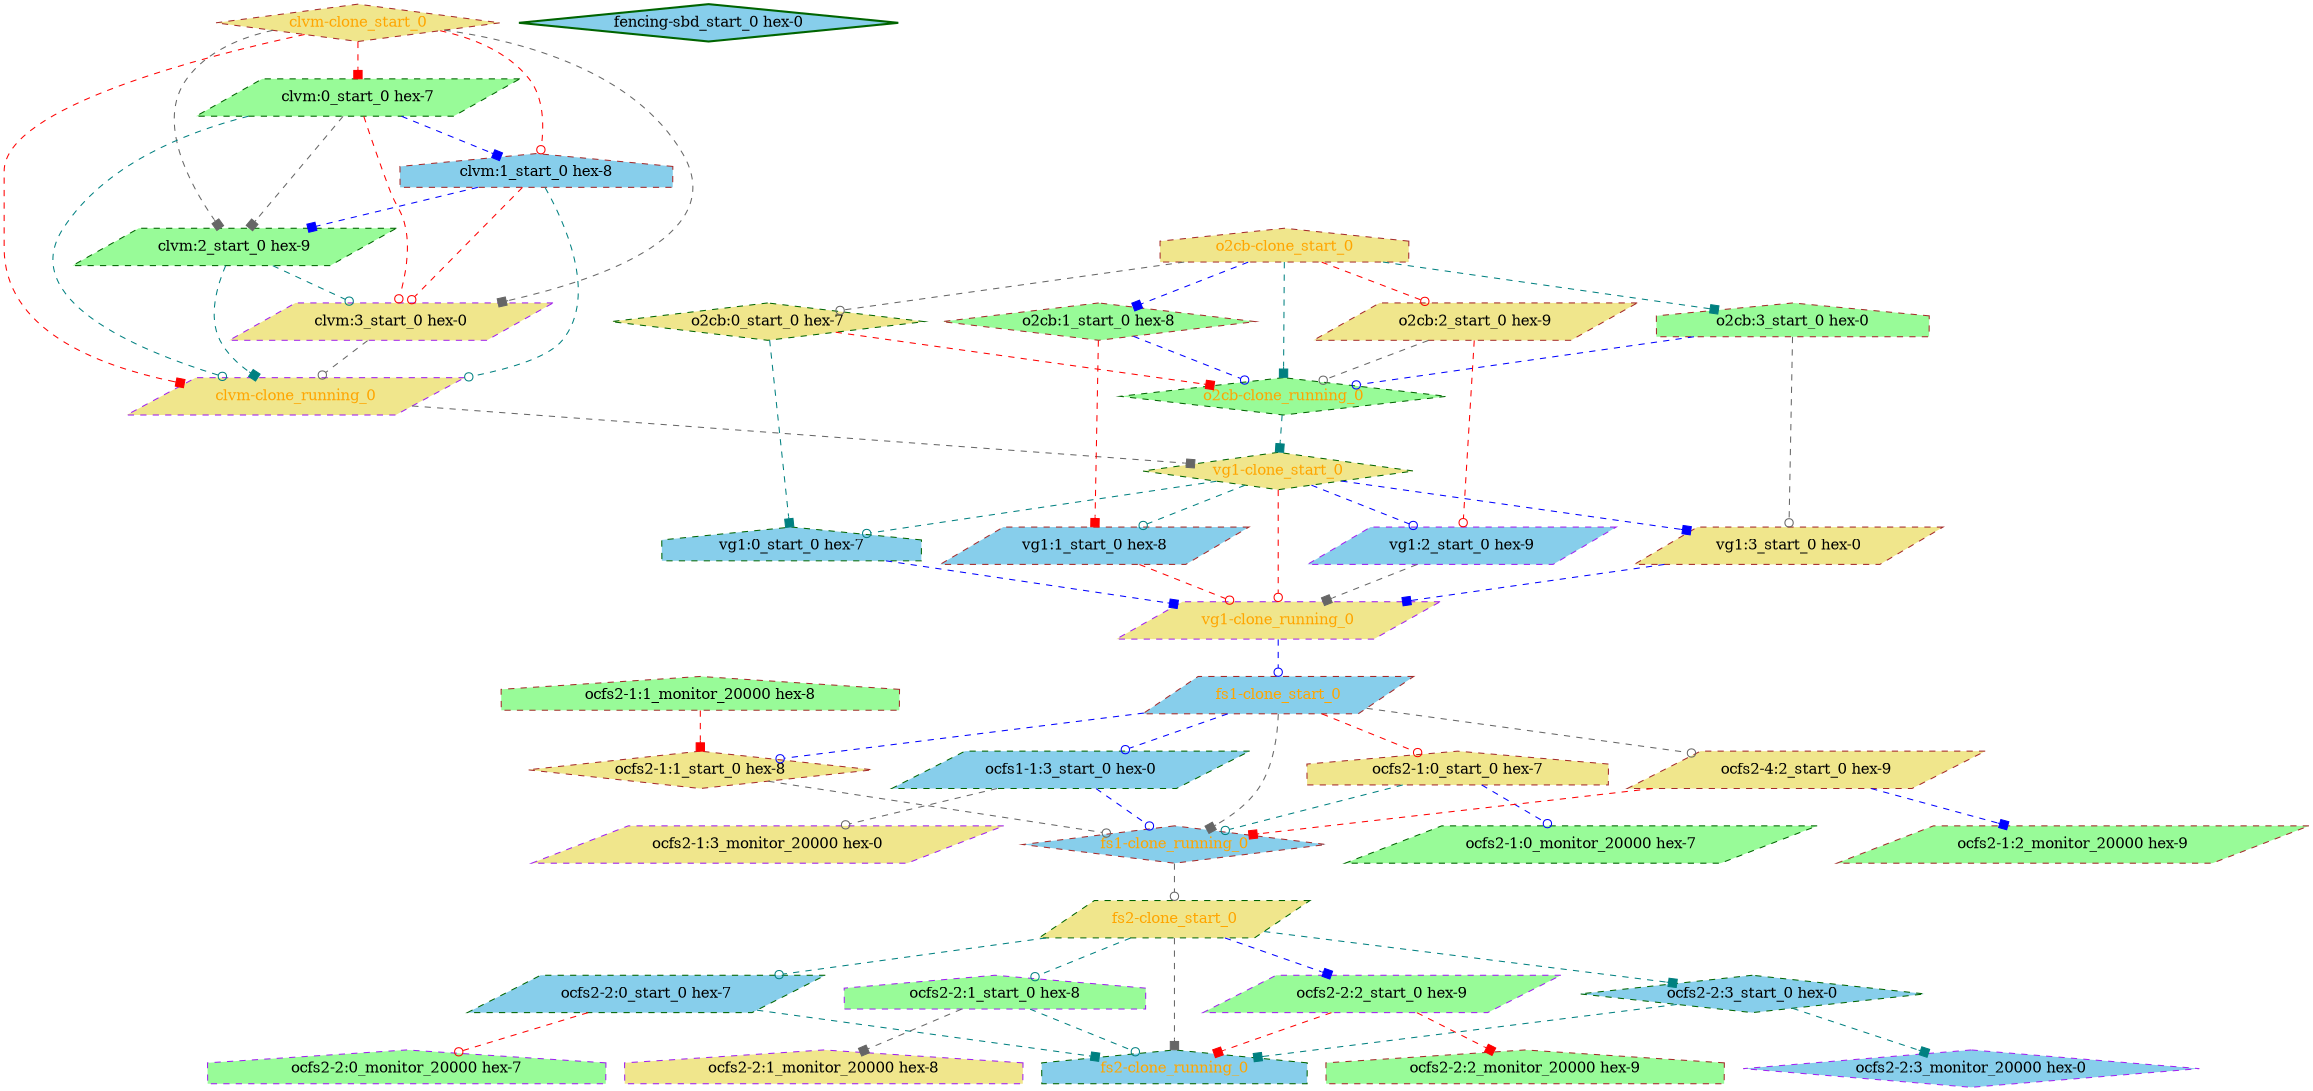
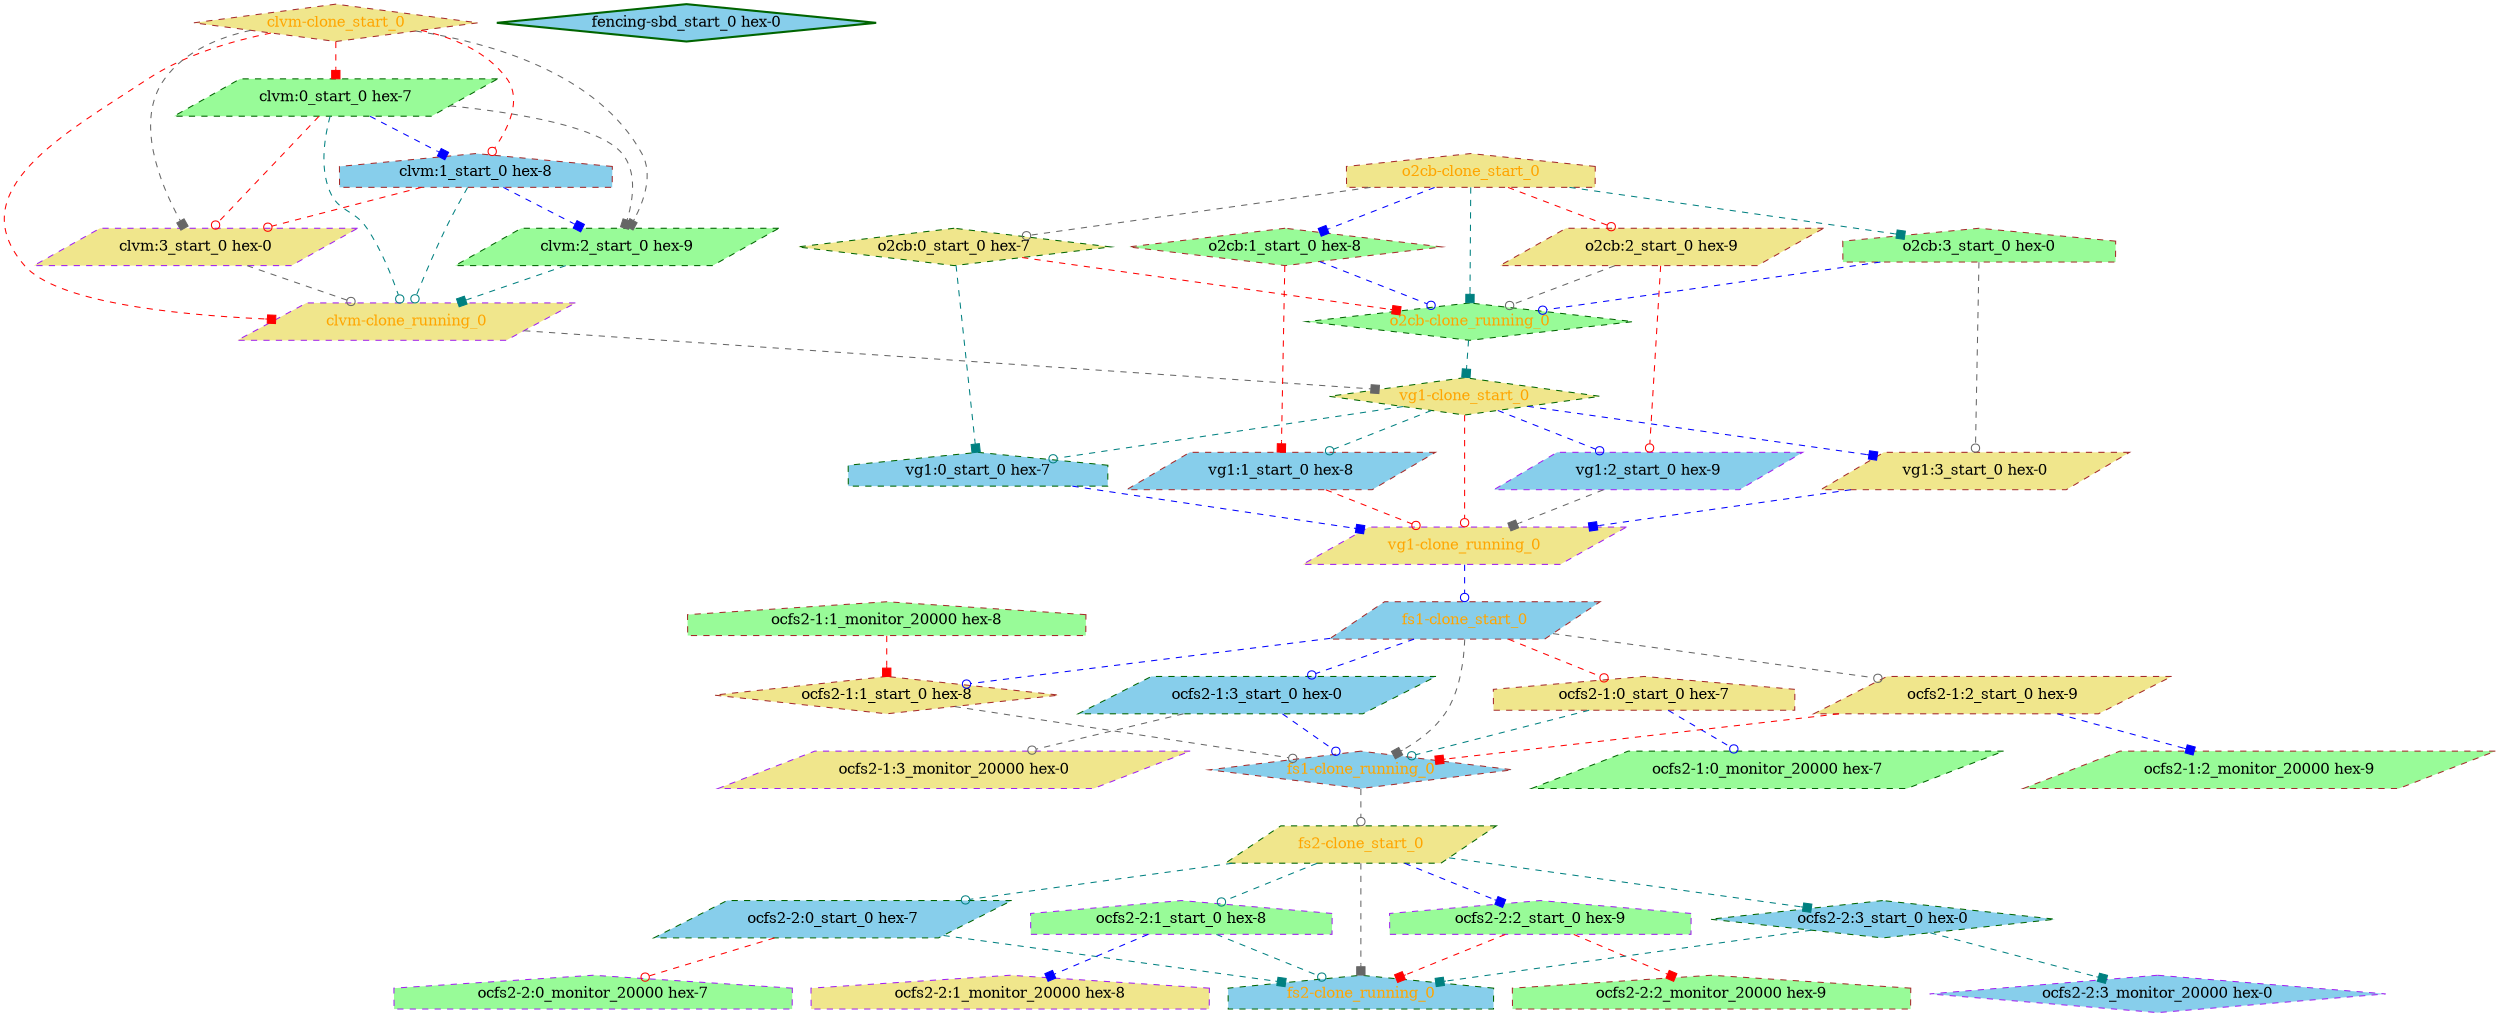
  digraph {
    node [color=brown fillcolor=khaki fontcolor=black shape=parallelogram style="dashed,filled"]
    edge [arrowhead=odot color=teal style=dashed]
    "clvm-clone_running_0" [color=purple fontcolor=orange]
    "vg1-clone_start_0" [color=darkgreen fontcolor=orange shape=diamond]
    "vg1:0_start_0 hex-7" [color=darkgreen fillcolor=skyblue shape=house]
    "vg1:1_start_0 hex-8" [fillcolor=skyblue]
    "vg1:2_start_0 hex-9" [color=purple fillcolor=skyblue]
    "vg1:3_start_0 hex-0"
    "vg1-clone_running_0" [color=purple fontcolor=orange]
    "fs1-clone_start_0" [fillcolor=skyblue fontcolor=orange]
    "clvm-clone_start_0" [fontcolor=orange shape=diamond]
    "clvm:0_start_0 hex-7" [color=darkgreen fillcolor=palegreen]
    "clvm:1_start_0 hex-8" [fillcolor=skyblue shape=house]
    "clvm:2_start_0 hex-9" [color=darkgreen fillcolor=palegreen]
    "clvm:3_start_0 hex-0" [color=purple]
    "fencing-sbd_start_0 hex-0" [color=darkgreen fillcolor=skyblue shape=diamond style="bold,filled"]
    "fs1-clone_running_0" [fillcolor=skyblue fontcolor=orange shape=diamond]
    "fs2-clone_start_0" [color=darkgreen fontcolor=orange]
    "fs2-clone_running_0" [color=darkgreen fillcolor=skyblue fontcolor=orange shape=house]
    "ocfs2-2:0_start_0 hex-7" [color=darkgreen fillcolor=skyblue]
    "ocfs2-2:1_start_0 hex-8" [color=purple fillcolor=palegreen shape=house]
-   "ocfs2-2:2_start_0 hex-9" [color=purple fillcolor=palegreen]
+   "ocfs2-2:2_start_0 hex-9" [color=purple fillcolor=palegreen shape=house]
    "ocfs2-2:3_start_0 hex-0" [color=darkgreen fillcolor=skyblue shape=diamond]
    "ocfs2-2:0_monitor_20000 hex-7" [color=purple fillcolor=palegreen shape=house]
    "ocfs2-2:1_monitor_20000 hex-8" [color=purple shape=house]
    "ocfs2-2:2_monitor_20000 hex-9" [fillcolor=palegreen shape=house]
    "ocfs2-2:3_monitor_20000 hex-0" [color=purple fillcolor=skyblue shape=diamond]
    "ocfs2-1:0_start_0 hex-7" [shape=house]
    "ocfs2-1:1_start_0 hex-8" [shape=diamond]
-   "ocfs2-1:2_start_0 hex-9" [label="ocfs2-4:2_start_0 hex-9"]
-   "ocfs2-1:3_start_0 hex-0" [color=darkgreen fillcolor=skyblue label="ocfs1-1:3_start_0 hex-0"]
+   "ocfs2-1:2_start_0 hex-9"
+   "ocfs2-1:3_start_0 hex-0" [color=darkgreen fillcolor=skyblue]
    "ocfs2-1:0_monitor_20000 hex-7" [color=darkgreen fillcolor=palegreen]
    "ocfs2-1:2_monitor_20000 hex-9" [fillcolor=palegreen]
    "ocfs2-1:3_monitor_20000 hex-0" [color=purple]
    "ocfs2-1:1_monitor_20000 hex-8" [fillcolor=palegreen shape=house]
    "o2cb-clone_running_0" [color=darkgreen fillcolor=palegreen fontcolor=orange shape=diamond]
    "o2cb-clone_start_0" [fontcolor=orange shape=house]
    "o2cb:0_start_0 hex-7" [color=darkgreen shape=diamond]
    "o2cb:1_start_0 hex-8" [fillcolor=palegreen shape=diamond]
    "o2cb:2_start_0 hex-9"
    "o2cb:3_start_0 hex-0" [fillcolor=palegreen shape=house]
    "clvm-clone_running_0" -> "vg1-clone_start_0" [arrowhead=box color=gray40]
    "vg1-clone_start_0" -> "vg1:0_start_0 hex-7"
    "vg1-clone_start_0" -> "vg1:1_start_0 hex-8"
    "vg1-clone_start_0" -> "vg1:2_start_0 hex-9" [color=blue]
    "vg1-clone_start_0" -> "vg1:3_start_0 hex-0" [arrowhead=box color=blue]
    "vg1-clone_start_0" -> "vg1-clone_running_0" [color=red]
    "vg1:0_start_0 hex-7" -> "vg1-clone_running_0" [arrowhead=box color=blue]
    "vg1:1_start_0 hex-8" -> "vg1-clone_running_0" [color=red]
    "vg1:2_start_0 hex-9" -> "vg1-clone_running_0" [arrowhead=box color=gray40]
    "vg1:3_start_0 hex-0" -> "vg1-clone_running_0" [arrowhead=box color=blue]
    "vg1-clone_running_0" -> "fs1-clone_start_0" [color=blue]
    "fs1-clone_start_0" -> "fs1-clone_running_0" [arrowhead=box color=gray40]
    "fs1-clone_start_0" -> "ocfs2-1:0_start_0 hex-7" [color=red]
    "fs1-clone_start_0" -> "ocfs2-1:1_start_0 hex-8" [color=blue]
    "fs1-clone_start_0" -> "ocfs2-1:2_start_0 hex-9" [color=gray40]
    "fs1-clone_start_0" -> "ocfs2-1:3_start_0 hex-0" [color=blue]
    "clvm-clone_start_0" -> "clvm-clone_running_0" [arrowhead=box color=red]
    "clvm-clone_start_0" -> "clvm:0_start_0 hex-7" [arrowhead=box color=red]
    "clvm-clone_start_0" -> "clvm:1_start_0 hex-8" [color=red]
    "clvm-clone_start_0" -> "clvm:2_start_0 hex-9" [arrowhead=box color=gray40]
    "clvm-clone_start_0" -> "clvm:3_start_0 hex-0" [arrowhead=box color=gray40]
    "clvm:0_start_0 hex-7" -> "clvm-clone_running_0"
    "clvm:0_start_0 hex-7" -> "clvm:1_start_0 hex-8" [arrowhead=box color=blue]
    "clvm:0_start_0 hex-7" -> "clvm:2_start_0 hex-9" [arrowhead=box color=gray40]
    "clvm:0_start_0 hex-7" -> "clvm:3_start_0 hex-0" [color=red]
    "clvm:1_start_0 hex-8" -> "clvm-clone_running_0"
    "clvm:1_start_0 hex-8" -> "clvm:2_start_0 hex-9" [arrowhead=box color=blue]
    "clvm:1_start_0 hex-8" -> "clvm:3_start_0 hex-0" [color=red]
    "clvm:2_start_0 hex-9" -> "clvm-clone_running_0" [arrowhead=box]
-   "clvm:2_start_0 hex-9" -> "clvm:3_start_0 hex-0"
    "clvm:3_start_0 hex-0" -> "clvm-clone_running_0" [color=gray40]
    "fs1-clone_running_0" -> "fs2-clone_start_0" [color=gray40]
    "fs2-clone_start_0" -> "fs2-clone_running_0" [arrowhead=box color=gray40]
    "fs2-clone_start_0" -> "ocfs2-2:0_start_0 hex-7"
    "fs2-clone_start_0" -> "ocfs2-2:1_start_0 hex-8"
    "fs2-clone_start_0" -> "ocfs2-2:2_start_0 hex-9" [arrowhead=box color=blue]
    "fs2-clone_start_0" -> "ocfs2-2:3_start_0 hex-0" [arrowhead=box]
    "ocfs2-2:0_start_0 hex-7" -> "fs2-clone_running_0" [arrowhead=box]
    "ocfs2-2:0_start_0 hex-7" -> "ocfs2-2:0_monitor_20000 hex-7" [color=red]
    "ocfs2-2:1_start_0 hex-8" -> "fs2-clone_running_0"
-   "ocfs2-2:1_start_0 hex-8" -> "ocfs2-2:1_monitor_20000 hex-8" [arrowhead=box color=gray40]
+   "ocfs2-2:1_start_0 hex-8" -> "ocfs2-2:1_monitor_20000 hex-8" [arrowhead=box color=blue]
    "ocfs2-2:2_start_0 hex-9" -> "fs2-clone_running_0" [arrowhead=box color=red]
    "ocfs2-2:2_start_0 hex-9" -> "ocfs2-2:2_monitor_20000 hex-9" [arrowhead=box color=red]
    "ocfs2-2:3_start_0 hex-0" -> "fs2-clone_running_0" [arrowhead=box]
    "ocfs2-2:3_start_0 hex-0" -> "ocfs2-2:3_monitor_20000 hex-0" [arrowhead=box]
    "ocfs2-1:0_start_0 hex-7" -> "fs1-clone_running_0"
    "ocfs2-1:0_start_0 hex-7" -> "ocfs2-1:0_monitor_20000 hex-7" [color=blue]
    "ocfs2-1:1_start_0 hex-8" -> "fs1-clone_running_0" [color=gray40]
    "ocfs2-1:2_start_0 hex-9" -> "fs1-clone_running_0" [arrowhead=box color=red]
    "ocfs2-1:2_start_0 hex-9" -> "ocfs2-1:2_monitor_20000 hex-9" [arrowhead=box color=blue]
    "ocfs2-1:3_start_0 hex-0" -> "fs1-clone_running_0" [color=blue]
    "ocfs2-1:3_start_0 hex-0" -> "ocfs2-1:3_monitor_20000 hex-0" [color=gray40]
    "ocfs2-1:1_monitor_20000 hex-8" -> "ocfs2-1:1_start_0 hex-8" [arrowhead=box color=red]
    "o2cb-clone_running_0" -> "vg1-clone_start_0" [arrowhead=box]
    "o2cb-clone_start_0" -> "o2cb-clone_running_0" [arrowhead=box]
    "o2cb-clone_start_0" -> "o2cb:0_start_0 hex-7" [color=gray40]
    "o2cb-clone_start_0" -> "o2cb:1_start_0 hex-8" [arrowhead=box color=blue]
    "o2cb-clone_start_0" -> "o2cb:2_start_0 hex-9" [color=red]
    "o2cb-clone_start_0" -> "o2cb:3_start_0 hex-0" [arrowhead=box]
    "o2cb:0_start_0 hex-7" -> "vg1:0_start_0 hex-7" [arrowhead=box]
    "o2cb:0_start_0 hex-7" -> "o2cb-clone_running_0" [arrowhead=box color=red]
    "o2cb:1_start_0 hex-8" -> "vg1:1_start_0 hex-8" [arrowhead=box color=red]
    "o2cb:1_start_0 hex-8" -> "o2cb-clone_running_0" [color=blue]
    "o2cb:2_start_0 hex-9" -> "vg1:2_start_0 hex-9" [color=red]
    "o2cb:2_start_0 hex-9" -> "o2cb-clone_running_0" [color=gray40]
    "o2cb:3_start_0 hex-0" -> "vg1:3_start_0 hex-0" [color=gray40]
    "o2cb:3_start_0 hex-0" -> "o2cb-clone_running_0" [color=blue]
  }
